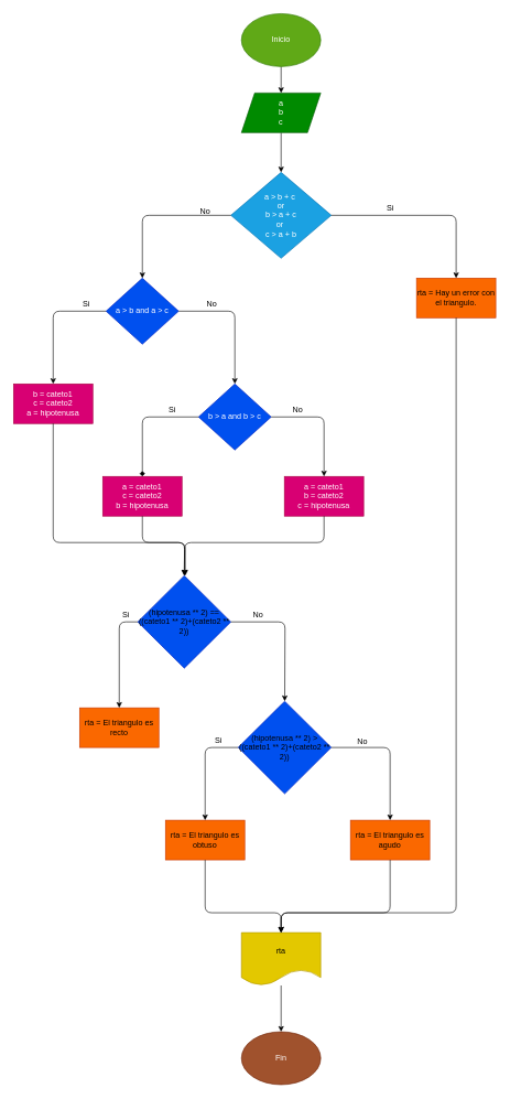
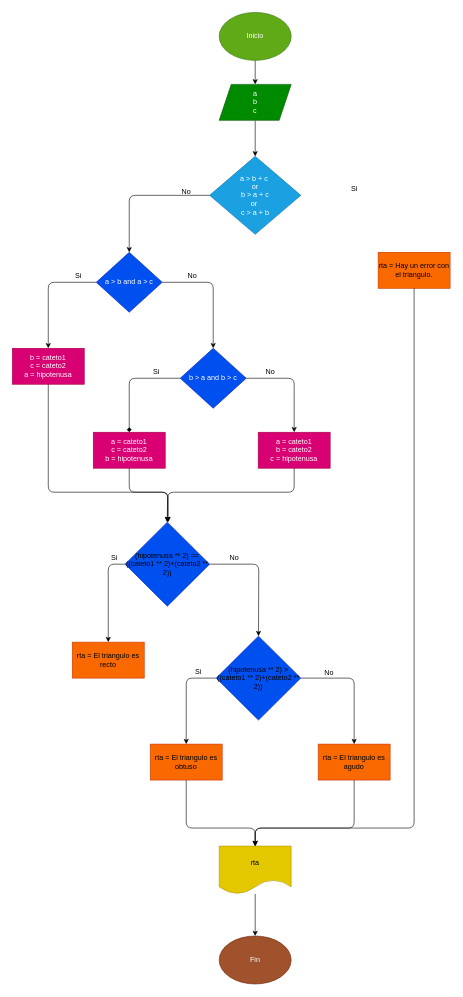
  <mxCell id="0" />
  <mxCell id="1" parent="0" />
  <mxCell id="2" value="" style="edgeStyle=none;html=1;" edge="1" parent="1" source="3" target="5"><mxGeometry relative="1" as="geometry" /></mxCell>
  <mxCell id="3" value="Inicio" style="ellipse;whiteSpace=wrap;html=1;fillColor=#60a917;fontColor=#ffffff;strokeColor=#2D7600;" vertex="1" parent="1"><mxGeometry x="365" width="120" height="80" as="geometry" y="20" /></mxCell>
  <mxCell id="4" value="" style="edgeStyle=none;html=1;" edge="1" parent="1" source="5" target="6"><mxGeometry relative="1" as="geometry" /></mxCell>
  <mxCell id="5" value="a&lt;br&gt;b&lt;br&gt;c" style="shape=parallelogram;perimeter=parallelogramPerimeter;whiteSpace=wrap;html=1;fixedSize=1;fillColor=#008a00;fontColor=#ffffff;strokeColor=#005700;" vertex="1" parent="1"><mxGeometry x="365" y="140" width="120" height="60" as="geometry" /></mxCell>
  <mxCell id="6" value="a &amp;gt; b + c&amp;nbsp;&lt;br&gt;or&lt;br&gt;b &amp;gt; a + c&lt;br&gt;or&amp;nbsp;&lt;br&gt;c &amp;gt; a + b" style="rhombus;whiteSpace=wrap;html=1;fillColor=#1ba1e2;fontColor=#ffffff;strokeColor=#006EAF;" vertex="1" parent="1"><mxGeometry x="349" y="260" width="152" height="130" as="geometry" /></mxCell>
  <mxCell id="7" value="rta = Hay un error con el triangulo." style="rounded=0;whiteSpace=wrap;html=1;fillColor=#fa6800;fontColor=#000000;strokeColor=#C73500;" vertex="1" parent="1"><mxGeometry x="630" y="420" width="120" height="60" as="geometry" /></mxCell>
  <mxCell id="8" value="a &amp;gt; b and a &amp;gt; c" style="rhombus;whiteSpace=wrap;html=1;fillColor=#0050ef;fontColor=#ffffff;strokeColor=#001DBC;" vertex="1" parent="1"><mxGeometry x="160" y="420" width="110" height="100" as="geometry" /></mxCell>
  <mxCell id="9" value="b = cateto1&lt;br&gt;c = cateto2&lt;br&gt;a = hipotenusa" style="rounded=0;whiteSpace=wrap;html=1;fillColor=#d80073;fontColor=#ffffff;strokeColor=#A50040;" vertex="1" parent="1"><mxGeometry x="20" y="580" width="120" height="60" as="geometry" /></mxCell>
  <mxCell id="10" value="b &amp;gt; a and b &amp;gt; c" style="rhombus;whiteSpace=wrap;html=1;fillColor=#0050ef;fontColor=#ffffff;strokeColor=#001DBC;" vertex="1" parent="1"><mxGeometry x="300" y="580" width="110" height="100" as="geometry" /></mxCell>
  <mxCell id="11" value="a = cateto1&lt;br&gt;c = cateto2&lt;br&gt;b = hipotenusa" style="rounded=0;whiteSpace=wrap;html=1;fillColor=#d80073;fontColor=#ffffff;strokeColor=#A50040;" vertex="1" parent="1"><mxGeometry x="155" y="720" width="120" height="60" as="geometry" /></mxCell>
  <mxCell id="12" value="a = cateto1&lt;br&gt;b = cateto2&lt;br&gt;c = hipotenusa" style="rounded=0;whiteSpace=wrap;html=1;fillColor=#d80073;fontColor=#ffffff;strokeColor=#A50040;" vertex="1" parent="1"><mxGeometry x="430" y="720" width="120" height="60" as="geometry" /></mxCell>
  <mxCell id="13" value="(hipotenusa ** 2) == ((cateto1 ** 2)+(cateto2 ** 2))" style="rhombus;whiteSpace=wrap;html=1;fillColor=#0050ef;strokeColor=#001DBC;" vertex="1" parent="1"><mxGeometry x="208" y="870" width="141" height="140" as="geometry" /></mxCell>
  <mxCell id="14" value="rta = El triangulo es recto" style="rounded=0;whiteSpace=wrap;html=1;fillColor=#fa6800;fontColor=#000000;strokeColor=#C73500;" vertex="1" parent="1"><mxGeometry x="120" y="1070" width="120" height="60" as="geometry" /></mxCell>
  <mxCell id="15" value="(hipotenusa ** 2) &gt; ((cateto1 ** 2)+(cateto2 ** 2))" style="rhombus;whiteSpace=wrap;html=1;fillColor=#0050ef;strokeColor=#001DBC;" vertex="1" parent="1"><mxGeometry x="360" y="1060" width="141" height="140" as="geometry" /></mxCell>
  <mxCell id="16" value="rta = El triangulo es agudo" style="rounded=0;whiteSpace=wrap;html=1;fillColor=#fa6800;fontColor=#000000;strokeColor=#C73500;" vertex="1" parent="1"><mxGeometry x="530" y="1240" width="120" height="60" as="geometry" /></mxCell>
  <mxCell id="17" value="rta = El triangulo es obtuso" style="rounded=0;whiteSpace=wrap;html=1;fillColor=#fa6800;fontColor=#000000;strokeColor=#C73500;" vertex="1" parent="1"><mxGeometry x="250" y="1240" width="120" height="60" as="geometry" /></mxCell>
  <mxCell id="18" value="" style="edgeStyle=none;html=1;" edge="1" parent="1" source="19" target="20"><mxGeometry relative="1" as="geometry" /></mxCell>
  <mxCell id="19" value="rta" style="shape=document;whiteSpace=wrap;html=1;boundedLbl=1;fillColor=#e3c800;fontColor=#000000;strokeColor=#B09500;" vertex="1" parent="1"><mxGeometry x="365" y="1410" width="120" height="80" as="geometry" /></mxCell>
  <mxCell id="20" value="Fin" style="ellipse;whiteSpace=wrap;html=1;fillColor=#a0522d;fontColor=#ffffff;strokeColor=#6D1F00;" vertex="1" parent="1"><mxGeometry x="365" y="1560" width="120" height="80" as="geometry" /></mxCell>
  <mxCell id="21" value="" style="endArrow=classic;html=1;exitX=0;exitY=0.5;exitDx=0;exitDy=0;entryX=0.5;entryY=0;entryDx=0;entryDy=0;" edge="1" parent="1" source="6" target="8"><mxGeometry width="50" height="50" relative="1" as="geometry"><mxPoint x="210" y="320" as="sourcePoint" /><mxPoint x="260" y="270" as="targetPoint" /><Array as="points"><mxPoint x="215" y="325" /></Array></mxGeometry></mxCell>
- <mxCell id="22" value="" style="endArrow=classic;html=1;exitX=1;exitY=0.5;exitDx=0;exitDy=0;entryX=0.5;entryY=0;entryDx=0;entryDy=0;" edge="1" parent="1" source="6" target="7"><mxGeometry width="50" height="50" relative="1" as="geometry"><mxPoint x="560" y="370" as="sourcePoint" /><mxPoint x="610" y="320" as="targetPoint" /><Array as="points"><mxPoint x="690" y="325" /></Array></mxGeometry></mxCell>
  <mxCell id="23" value="" style="endArrow=classic;html=1;exitX=0;exitY=0.5;exitDx=0;exitDy=0;entryX=0.5;entryY=0;entryDx=0;entryDy=0;" edge="1" parent="1" source="8" target="9"><mxGeometry width="50" height="50" relative="1" as="geometry"><mxPoint x="190" y="630" as="sourcePoint" /><mxPoint x="240" y="580" as="targetPoint" /><Array as="points"><mxPoint x="80" y="470" /></Array></mxGeometry></mxCell>
  <mxCell id="24" value="" style="endArrow=classic;html=1;exitX=1;exitY=0.5;exitDx=0;exitDy=0;entryX=0.5;entryY=0;entryDx=0;entryDy=0;" edge="1" parent="1" source="8" target="10"><mxGeometry width="50" height="50" relative="1" as="geometry"><mxPoint x="390" y="690" as="sourcePoint" /><mxPoint x="440" y="640" as="targetPoint" /><Array as="points"><mxPoint x="355" y="470" /></Array></mxGeometry></mxCell>
  <mxCell id="25" value="" style="endArrow=diamond;html=1;exitX=0;exitY=0.5;exitDx=0;exitDy=0;entryX=0.5;entryY=0;entryDx=0;entryDy=0;" edge="1" parent="1" source="10" target="11"><mxGeometry width="50" height="50" relative="1" as="geometry"><mxPoint x="230" y="640" as="sourcePoint" /><mxPoint x="280" y="590" as="targetPoint" /><Array as="points"><mxPoint x="215" y="630" /></Array></mxGeometry></mxCell>
  <mxCell id="26" value="" style="endArrow=classic;html=1;exitX=1;exitY=0.5;exitDx=0;exitDy=0;entryX=0.5;entryY=0;entryDx=0;entryDy=0;" edge="1" parent="1" source="10" target="12"><mxGeometry width="50" height="50" relative="1" as="geometry"><mxPoint x="450" y="710" as="sourcePoint" /><mxPoint x="500" y="660" as="targetPoint" /><Array as="points"><mxPoint x="490" y="630" /></Array></mxGeometry></mxCell>
  <mxCell id="27" value="" style="endArrow=classic;html=1;exitX=0.5;exitY=1;exitDx=0;exitDy=0;entryX=0.5;entryY=0;entryDx=0;entryDy=0;" edge="1" parent="1" source="9" target="13"><mxGeometry width="50" height="50" relative="1" as="geometry"><mxPoint x="50" y="850" as="sourcePoint" /><mxPoint x="100" y="800" as="targetPoint" /><Array as="points"><mxPoint x="80" y="820" /><mxPoint x="279" y="820" /></Array></mxGeometry></mxCell>
  <mxCell id="28" value="" style="endArrow=classic;html=1;exitX=0.5;exitY=1;exitDx=0;exitDy=0;" edge="1" parent="1" source="11"><mxGeometry width="50" height="50" relative="1" as="geometry"><mxPoint x="350" y="860" as="sourcePoint" /><mxPoint x="280" y="870" as="targetPoint" /><Array as="points"><mxPoint x="215" y="820" /><mxPoint x="280" y="820" /></Array></mxGeometry></mxCell>
  <mxCell id="29" value="" style="endArrow=classic;html=1;exitX=0.5;exitY=1;exitDx=0;exitDy=0;entryX=0.5;entryY=0;entryDx=0;entryDy=0;" edge="1" parent="1" source="12" target="13"><mxGeometry width="50" height="50" relative="1" as="geometry"><mxPoint x="440" y="910" as="sourcePoint" /><mxPoint x="490" y="860" as="targetPoint" /><Array as="points"><mxPoint x="490" y="820" /><mxPoint x="279" y="820" /></Array></mxGeometry></mxCell>
  <mxCell id="30" value="" style="endArrow=classic;html=1;exitX=0;exitY=0.5;exitDx=0;exitDy=0;entryX=0.5;entryY=0;entryDx=0;entryDy=0;" edge="1" parent="1" source="13" target="14"><mxGeometry width="50" height="50" relative="1" as="geometry"><mxPoint x="50" y="1030" as="sourcePoint" /><mxPoint x="100" y="980" as="targetPoint" /><Array as="points"><mxPoint x="180" y="940" /></Array></mxGeometry></mxCell>
  <mxCell id="31" value="" style="endArrow=classic;html=1;exitX=1;exitY=0.5;exitDx=0;exitDy=0;entryX=0.5;entryY=0;entryDx=0;entryDy=0;" edge="1" parent="1" source="13" target="15"><mxGeometry width="50" height="50" relative="1" as="geometry"><mxPoint x="450" y="1030" as="sourcePoint" /><mxPoint x="500" y="980" as="targetPoint" /><Array as="points"><mxPoint x="431" y="940" /></Array></mxGeometry></mxCell>
  <mxCell id="32" value="" style="endArrow=classic;html=1;exitX=0;exitY=0.5;exitDx=0;exitDy=0;entryX=0.5;entryY=0;entryDx=0;entryDy=0;" edge="1" parent="1" source="15" target="17"><mxGeometry width="50" height="50" relative="1" as="geometry"><mxPoint x="270" y="1230" as="sourcePoint" /><mxPoint x="320" y="1180" as="targetPoint" /><Array as="points"><mxPoint x="310" y="1130" /></Array></mxGeometry></mxCell>
  <mxCell id="33" value="" style="endArrow=classic;html=1;exitX=1;exitY=0.5;exitDx=0;exitDy=0;entryX=0.5;entryY=0;entryDx=0;entryDy=0;" edge="1" parent="1" source="15" target="16"><mxGeometry width="50" height="50" relative="1" as="geometry"><mxPoint x="560" y="1200" as="sourcePoint" /><mxPoint x="610" y="1150" as="targetPoint" /><Array as="points"><mxPoint x="590" y="1130" /></Array></mxGeometry></mxCell>
  <mxCell id="34" value="" style="endArrow=classic;html=1;exitX=0.5;exitY=1;exitDx=0;exitDy=0;entryX=0.5;entryY=0;entryDx=0;entryDy=0;" edge="1" parent="1" source="17" target="19"><mxGeometry width="50" height="50" relative="1" as="geometry"><mxPoint x="350" y="1350" as="sourcePoint" /><mxPoint x="400" y="1300" as="targetPoint" /><Array as="points"><mxPoint x="310" y="1380" /><mxPoint x="425" y="1380" /></Array></mxGeometry></mxCell>
  <mxCell id="35" value="" style="endArrow=classic;html=1;exitX=0.5;exitY=1;exitDx=0;exitDy=0;entryX=0.5;entryY=0;entryDx=0;entryDy=0;" edge="1" parent="1" source="16" target="19"><mxGeometry width="50" height="50" relative="1" as="geometry"><mxPoint x="620" y="1440" as="sourcePoint" /><mxPoint x="670" y="1390" as="targetPoint" /><Array as="points"><mxPoint x="590" y="1380" /><mxPoint x="425" y="1380" /></Array></mxGeometry></mxCell>
  <mxCell id="36" value="" style="endArrow=classic;html=1;exitX=0.5;exitY=1;exitDx=0;exitDy=0;entryX=0.5;entryY=0;entryDx=0;entryDy=0;" edge="1" parent="1" source="7" target="19"><mxGeometry width="50" height="50" relative="1" as="geometry"><mxPoint x="610" y="680" as="sourcePoint" /><mxPoint x="660" y="630" as="targetPoint" /><Array as="points"><mxPoint x="690" y="1380" /><mxPoint x="425" y="1380" /></Array></mxGeometry></mxCell>
  <mxCell id="37" value="Si" style="text;html=1;align=center;verticalAlign=middle;resizable=0;points=[];autosize=1;strokeColor=none;fillColor=none;" vertex="1" parent="1"><mxGeometry x="575" y="300" width="30" height="30" as="geometry" /></mxCell>
  <mxCell id="38" value="No" style="text;html=1;align=center;verticalAlign=middle;resizable=0;points=[];autosize=1;strokeColor=none;fillColor=none;" vertex="1" parent="1"><mxGeometry x="290" y="305" width="40" height="30" as="geometry" /></mxCell>
  <mxCell id="39" value="Si" style="text;html=1;align=center;verticalAlign=middle;resizable=0;points=[];autosize=1;strokeColor=none;fillColor=none;" vertex="1" parent="1"><mxGeometry x="115" y="445" width="30" height="30" as="geometry" /></mxCell>
  <mxCell id="40" value="No" style="text;html=1;align=center;verticalAlign=middle;resizable=0;points=[];autosize=1;strokeColor=none;fillColor=none;" vertex="1" parent="1"><mxGeometry x="300" y="445" width="40" height="30" as="geometry" /></mxCell>
  <mxCell id="41" value="Si" style="text;html=1;align=center;verticalAlign=middle;resizable=0;points=[];autosize=1;strokeColor=none;fillColor=none;" vertex="1" parent="1"><mxGeometry x="245" y="605" width="30" height="30" as="geometry" /></mxCell>
  <mxCell id="42" value="No" style="text;html=1;align=center;verticalAlign=middle;resizable=0;points=[];autosize=1;strokeColor=none;fillColor=none;" vertex="1" parent="1"><mxGeometry x="430" y="605" width="40" height="30" as="geometry" /></mxCell>
  <mxCell id="43" value="Si" style="text;html=1;align=center;verticalAlign=middle;resizable=0;points=[];autosize=1;strokeColor=none;fillColor=none;" vertex="1" parent="1"><mxGeometry x="175" y="915" width="30" height="30" as="geometry" /></mxCell>
  <mxCell id="44" value="No" style="text;html=1;align=center;verticalAlign=middle;resizable=0;points=[];autosize=1;strokeColor=none;fillColor=none;" vertex="1" parent="1"><mxGeometry x="370" y="915" width="40" height="30" as="geometry" /></mxCell>
  <mxCell id="45" value="Si" style="text;html=1;align=center;verticalAlign=middle;resizable=0;points=[];autosize=1;strokeColor=none;fillColor=none;" vertex="1" parent="1"><mxGeometry x="315" y="1105" width="30" height="30" as="geometry" /></mxCell>
  <mxCell id="46" value="No" style="text;html=1;align=center;verticalAlign=middle;resizable=0;points=[];autosize=1;strokeColor=none;fillColor=none;" vertex="1" parent="1"><mxGeometry x="528" y="1106" width="40" height="30" as="geometry" /></mxCell>
